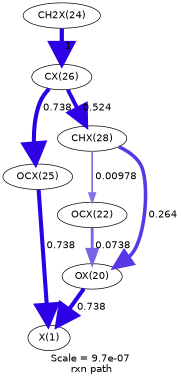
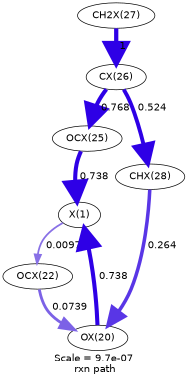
  digraph {
    fontname=Helvetica
    label="Scale = 9.7e-07\l rxn path"
    node [fontname=Helvetica]
    edge [arrowsize=2.89 color="0.7, 1.24, 0.9" fontname=Helvetica penwidth=5.77]
    n1 [label="X(1)"]
    n2 [label="OCX(22)"]
    n3 [label="OX(20)"]
-   n4 [label="CH2X(24)"]
+   n4 [label="CH2X(27)"]
    n5 [label="CX(26)"]
    n6 [label="OCX(25)"]
    n7 [label="CHX(28)"]
-   n7 -> n2 [arrowsize=1.25 color="0.7, 0.51, 0.9" label=" 0.00978" penwidth=2.51]
-   n2 -> n3 [arrowsize=2.02 color="0.7, 0.574, 0.9" label=" 0.0738" penwidth=4.03]
+   n1 -> n2 [arrowsize=1.25 color="0.7, 0.51, 0.9" label=" 0.00978" penwidth=2.51]
+   n2 -> n3 [arrowsize=2.02 color="0.7, 0.574, 0.9" label=" 0.0739" penwidth=4.03]
    n3 -> n1 [label=" 0.738"]
    n4 -> n5 [arrowsize=3 color="0.7, 1.5, 0.9" label=" 1" penwidth=6]
-   n5 -> n6 [label=" 0.738"]
+   n5 -> n6 [label=" 0.768"]
    n5 -> n7 [arrowsize=2.76 color="0.7, 1.03, 0.9" label=" 0.524" penwidth=5.51]
    n6 -> n1 [label=" 0.738"]
    n7 -> n3 [arrowsize=2.5 color="0.7, 0.764, 0.9" label=" 0.264" penwidth=4.99]
  }
